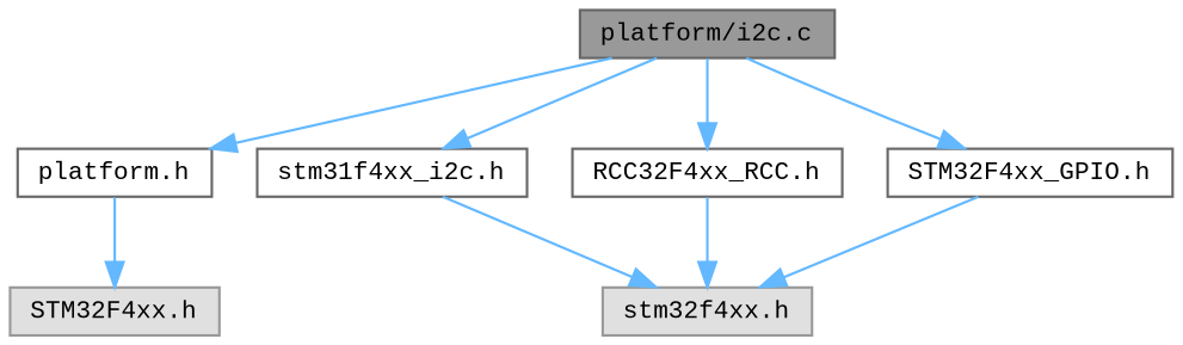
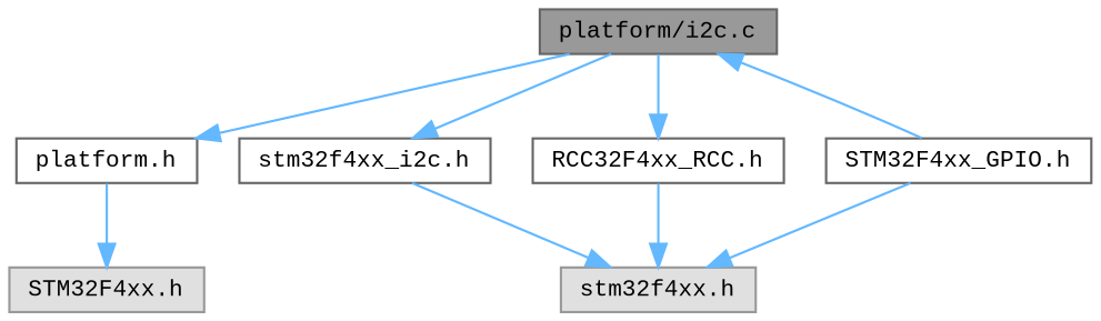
  digraph {
    fontname="Liberation Mono"
    node [color=grey40 fillcolor=white fontname="Liberation Mono" fontsize=10 shape=box style=filled]
    edge [color=steelblue1 fontname="Liberation Mono" fontsize=10 labelfontname=Helvetica labelfontsize=10 style=solid]
    n1 [color=gray40 fillcolor=grey60 fontcolor=black height=0.2 label="platform/i2c.c" width=0.4]
    n2 [height=0.2 label="platform.h" width=0.4]
-   n3 [height=0.2 label="stm31f4xx_i2c.h" width=0.4]
+   n3 [height=0.2 label="stm32f4xx_i2c.h" width=0.4]
    n4 [height=0.2 label="RCC32F4xx_RCC.h" width=0.4]
    n5 [height=0.2 label="STM32F4xx_GPIO.h" width=0.4]
    n6 [color=grey60 fillcolor="#E0E0E0" height=0.2 label="STM32F4xx.h" width=0.4]
    n7 [color=grey60 fillcolor="#E0E0E0" height=0.2 label="stm32f4xx.h" width=0.4]
    n1 -> n2
    n1 -> n3
    n1 -> n4
-   n1 -> n5
+   n5 -> n1
    n2 -> n6
    n3 -> n7
    n4 -> n7
    n5 -> n7
  }
